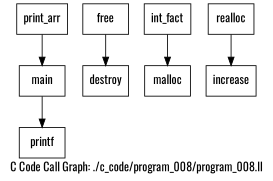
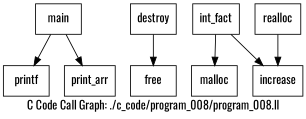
  digraph {
    fontname=Oswald
    label="C Code Call Graph: ./c_code/program_008/program_008.ll"
    node [fontname=Oswald shape=record]
    edge [fontname=Oswald]
    n1 [label="{main}"]
    n2 [label="{printf}"]
    n3 [label="{print_arr}"]
    n4 [label="{destroy}"]
    n5 [label="{free}"]
    n6 [label="{int_fact}"]
    n7 [label="{malloc}"]
    n8 [label="{increase}"]
    n9 [label="{realloc}"]
    n1 -> n2
-   n3 -> n1
-   n5 -> n4
+   n1 -> n3
+   n4 -> n5
    n6 -> n7
+   n6 -> n8
    n9 -> n8
  }
